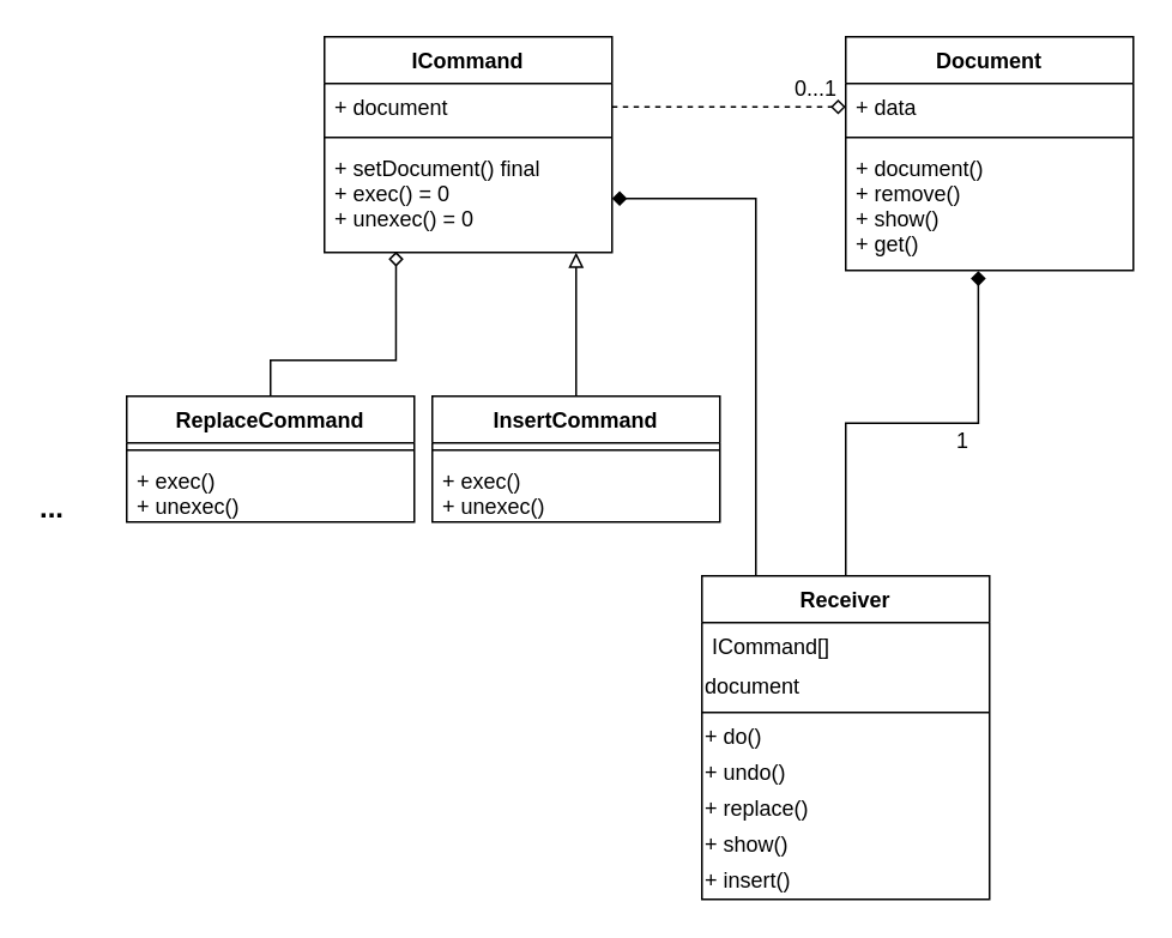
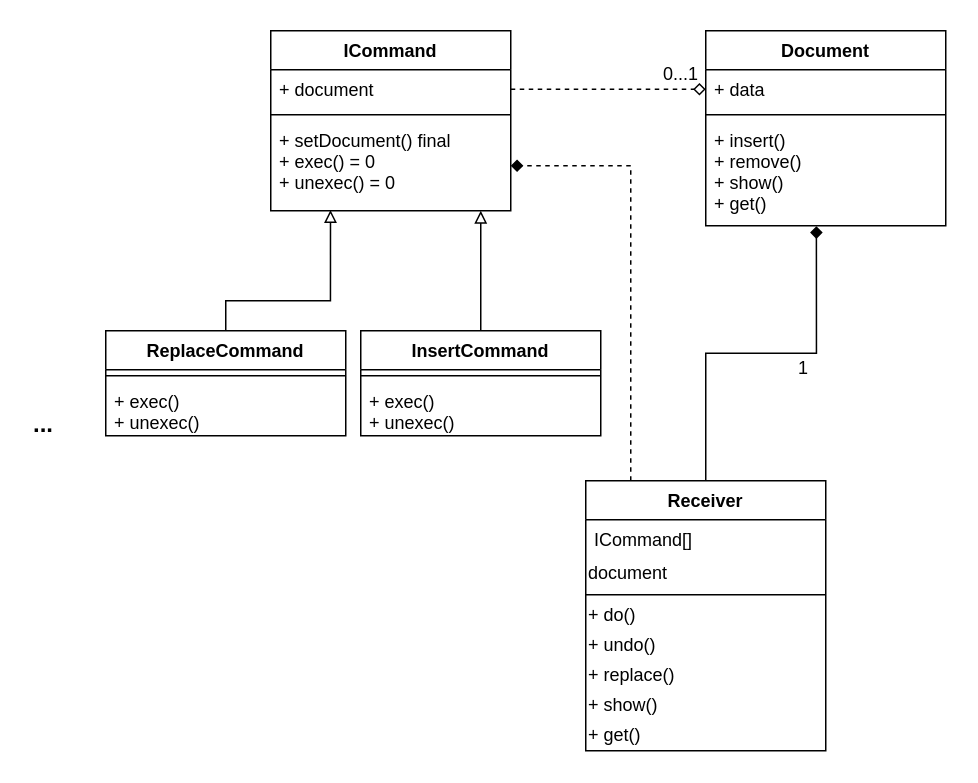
  <mxCell id="0" />
  <mxCell id="1" parent="0" />
  <mxCell id="2" value="Document" style="swimlane;fontStyle=1;align=center;verticalAlign=top;childLayout=stackLayout;horizontal=1;startSize=26;horizontalStack=0;resizeParent=1;resizeParentMax=0;resizeLast=0;collapsible=1;marginBottom=0;" vertex="1" parent="1"><mxGeometry x="470" y="20" width="160" height="130" as="geometry" /></mxCell>
  <mxCell id="3" value="+ data" style="text;strokeColor=none;fillColor=none;align=left;verticalAlign=top;spacingLeft=4;spacingRight=4;overflow=hidden;rotatable=0;points=[[0,0.5],[1,0.5]];portConstraint=eastwest;" vertex="1" parent="2"><mxGeometry y="26" width="160" height="26" as="geometry" /></mxCell>
  <mxCell id="4" value="" style="line;strokeWidth=1;fillColor=none;align=left;verticalAlign=middle;spacingTop=-1;spacingLeft=3;spacingRight=3;rotatable=0;labelPosition=right;points=[];portConstraint=eastwest;" vertex="1" parent="2"><mxGeometry y="52" width="160" height="8" as="geometry" /></mxCell>
- <mxCell id="5" value="+ document()&#10;+ remove()&#10;+ show()&#10;+ get()&#10;" style="text;strokeColor=none;fillColor=none;align=left;verticalAlign=top;spacingLeft=4;spacingRight=4;overflow=hidden;rotatable=0;points=[[0,0.5],[1,0.5]];portConstraint=eastwest;" vertex="1" parent="2"><mxGeometry y="60" width="160" height="70" as="geometry" /></mxCell>
+ <mxCell id="5" value="+ insert()&#10;+ remove()&#10;+ show()&#10;+ get()&#10;" style="text;strokeColor=none;fillColor=none;align=left;verticalAlign=top;spacingLeft=4;spacingRight=4;overflow=hidden;rotatable=0;points=[[0,0.5],[1,0.5]];portConstraint=eastwest;" vertex="1" parent="2"><mxGeometry y="60" width="160" height="70" as="geometry" /></mxCell>
  <mxCell id="6" style="edgeStyle=orthogonalEdgeStyle;rounded=0;orthogonalLoop=1;jettySize=auto;html=1;entryX=0;entryY=0.5;entryDx=0;entryDy=0;endArrow=diamond;endFill=0;dashed=1;" edge="1" parent="1" source="7" target="3"><mxGeometry relative="1" as="geometry"><Array as="points"><mxPoint x="380" y="59" /><mxPoint x="380" y="59" /></Array></mxGeometry></mxCell>
  <mxCell id="7" value="ICommand" style="swimlane;fontStyle=1;align=center;verticalAlign=top;childLayout=stackLayout;horizontal=1;startSize=26;horizontalStack=0;resizeParent=1;resizeParentMax=0;resizeLast=0;collapsible=1;marginBottom=0;" vertex="1" parent="1"><mxGeometry x="180" y="20" width="160" height="120" as="geometry" /></mxCell>
  <mxCell id="8" value="+ document" style="text;strokeColor=none;fillColor=none;align=left;verticalAlign=top;spacingLeft=4;spacingRight=4;overflow=hidden;rotatable=0;points=[[0,0.5],[1,0.5]];portConstraint=eastwest;" vertex="1" parent="7"><mxGeometry y="26" width="160" height="26" as="geometry" /></mxCell>
  <mxCell id="9" value="" style="line;strokeWidth=1;fillColor=none;align=left;verticalAlign=middle;spacingTop=-1;spacingLeft=3;spacingRight=3;rotatable=0;labelPosition=right;points=[];portConstraint=eastwest;" vertex="1" parent="7"><mxGeometry y="52" width="160" height="8" as="geometry" /></mxCell>
  <mxCell id="10" value="+ setDocument() final&#10;+ exec() = 0&#10;+ unexec() = 0" style="text;strokeColor=none;fillColor=none;align=left;verticalAlign=top;spacingLeft=4;spacingRight=4;overflow=hidden;rotatable=0;points=[[0,0.5],[1,0.5]];portConstraint=eastwest;" vertex="1" parent="7"><mxGeometry y="60" width="160" height="60" as="geometry" /></mxCell>
- <mxCell id="11" style="edgeStyle=orthogonalEdgeStyle;rounded=0;orthogonalLoop=1;jettySize=auto;html=1;endArrow=diamond;endFill=0;entryX=0.249;entryY=0.992;entryDx=0;entryDy=0;entryPerimeter=0;" edge="1" parent="1" source="12" target="10"><mxGeometry relative="1" as="geometry"><mxPoint x="201" y="143" as="targetPoint" /><Array as="points"><mxPoint x="150" y="200" /><mxPoint x="220" y="200" /></Array></mxGeometry></mxCell>
+ <mxCell id="11" style="edgeStyle=orthogonalEdgeStyle;rounded=0;orthogonalLoop=1;jettySize=auto;html=1;endArrow=block;endFill=0;entryX=0.249;entryY=0.992;entryDx=0;entryDy=0;entryPerimeter=0;" edge="1" parent="1" source="12" target="10"><mxGeometry relative="1" as="geometry"><mxPoint x="201" y="143" as="targetPoint" /><Array as="points"><mxPoint x="150" y="200" /><mxPoint x="220" y="200" /></Array></mxGeometry></mxCell>
  <mxCell id="12" value="ReplaceCommand" style="swimlane;fontStyle=1;align=center;verticalAlign=top;childLayout=stackLayout;horizontal=1;startSize=26;horizontalStack=0;resizeParent=1;resizeParentMax=0;resizeLast=0;collapsible=1;marginBottom=0;" vertex="1" parent="1"><mxGeometry x="70" y="220" width="160" height="70" as="geometry" /></mxCell>
  <mxCell id="13" value="" style="line;strokeWidth=1;fillColor=none;align=left;verticalAlign=middle;spacingTop=-1;spacingLeft=3;spacingRight=3;rotatable=0;labelPosition=right;points=[];portConstraint=eastwest;" vertex="1" parent="12"><mxGeometry y="26" width="160" height="8" as="geometry" /></mxCell>
  <mxCell id="14" value="+ exec()&#10;+ unexec()" style="text;strokeColor=none;fillColor=none;align=left;verticalAlign=top;spacingLeft=4;spacingRight=4;overflow=hidden;rotatable=0;points=[[0,0.5],[1,0.5]];portConstraint=eastwest;" vertex="1" parent="12"><mxGeometry y="34" width="160" height="36" as="geometry" /></mxCell>
  <mxCell id="15" style="edgeStyle=orthogonalEdgeStyle;rounded=0;orthogonalLoop=1;jettySize=auto;html=1;endArrow=block;endFill=0;" edge="1" parent="1" source="16"><mxGeometry relative="1" as="geometry"><mxPoint x="320" y="140" as="targetPoint" /><Array as="points"><mxPoint x="320" y="140" /></Array></mxGeometry></mxCell>
  <mxCell id="16" value="InsertCommand" style="swimlane;fontStyle=1;align=center;verticalAlign=top;childLayout=stackLayout;horizontal=1;startSize=26;horizontalStack=0;resizeParent=1;resizeParentMax=0;resizeLast=0;collapsible=1;marginBottom=0;" vertex="1" parent="1"><mxGeometry x="240" y="220" width="160" height="70" as="geometry" /></mxCell>
  <mxCell id="17" value="" style="line;strokeWidth=1;fillColor=none;align=left;verticalAlign=middle;spacingTop=-1;spacingLeft=3;spacingRight=3;rotatable=0;labelPosition=right;points=[];portConstraint=eastwest;" vertex="1" parent="16"><mxGeometry y="26" width="160" height="8" as="geometry" /></mxCell>
  <mxCell id="18" value="+ exec()&#10;+ unexec()" style="text;strokeColor=none;fillColor=none;align=left;verticalAlign=top;spacingLeft=4;spacingRight=4;overflow=hidden;rotatable=0;points=[[0,0.5],[1,0.5]];portConstraint=eastwest;" vertex="1" parent="16"><mxGeometry y="34" width="160" height="36" as="geometry" /></mxCell>
  <mxCell id="19" value="0...1" style="text;html=1;resizable=0;points=[];autosize=1;align=left;verticalAlign=top;spacingTop=-4;" vertex="1" parent="1"><mxGeometry x="440" y="39" width="160" height="20" as="geometry" /></mxCell>
  <mxCell id="20" style="edgeStyle=orthogonalEdgeStyle;rounded=0;orthogonalLoop=1;jettySize=auto;html=1;entryX=0.461;entryY=1.005;entryDx=0;entryDy=0;entryPerimeter=0;endArrow=diamond;endFill=1;" edge="1" parent="1" source="22" target="5"><mxGeometry relative="1" as="geometry" /></mxCell>
- <mxCell id="21" style="edgeStyle=orthogonalEdgeStyle;rounded=0;orthogonalLoop=1;jettySize=auto;html=1;entryX=1;entryY=0.5;entryDx=0;entryDy=0;endArrow=diamond;endFill=1;" edge="1" parent="1" source="22" target="10"><mxGeometry relative="1" as="geometry"><Array as="points"><mxPoint x="420" y="110" /></Array></mxGeometry></mxCell>
+ <mxCell id="21" style="edgeStyle=orthogonalEdgeStyle;rounded=0;orthogonalLoop=1;jettySize=auto;html=1;entryX=1;entryY=0.5;entryDx=0;entryDy=0;endArrow=diamond;endFill=1;dashed=1;" edge="1" parent="1" source="22" target="10"><mxGeometry relative="1" as="geometry"><Array as="points"><mxPoint x="420" y="110" /></Array></mxGeometry></mxCell>
  <mxCell id="22" value="Receiver" style="swimlane;fontStyle=1;align=center;verticalAlign=top;childLayout=stackLayout;horizontal=1;startSize=26;horizontalStack=0;resizeParent=1;resizeParentMax=0;resizeLast=0;collapsible=1;marginBottom=0;" vertex="1" parent="1"><mxGeometry x="390" y="320" width="160" height="180" as="geometry" /></mxCell>
  <mxCell id="23" value="ICommand[]" style="text;strokeColor=none;fillColor=none;align=left;verticalAlign=top;spacingLeft=4;spacingRight=4;overflow=hidden;rotatable=0;points=[[0,0.5],[1,0.5]];portConstraint=eastwest;" vertex="1" parent="22"><mxGeometry y="26" width="160" height="26" as="geometry" /></mxCell>
  <mxCell id="24" value="document" style="text;html=1;resizable=0;points=[];autosize=1;align=left;verticalAlign=top;spacingTop=-4;" vertex="1" parent="22"><mxGeometry y="52" width="160" height="20" as="geometry" /></mxCell>
  <mxCell id="25" value="" style="line;strokeWidth=1;fillColor=none;align=left;verticalAlign=middle;spacingTop=-1;spacingLeft=3;spacingRight=3;rotatable=0;labelPosition=right;points=[];portConstraint=eastwest;" vertex="1" parent="22"><mxGeometry y="72" width="160" height="8" as="geometry" /></mxCell>
  <mxCell id="26" value="+ do()" style="text;html=1;resizable=0;points=[];autosize=1;align=left;verticalAlign=top;spacingTop=-4;" vertex="1" parent="22"><mxGeometry y="80" width="160" height="20" as="geometry" /></mxCell>
  <mxCell id="27" value="+ undo()" style="text;html=1;resizable=0;points=[];autosize=1;align=left;verticalAlign=top;spacingTop=-4;" vertex="1" parent="22"><mxGeometry y="100" width="160" height="20" as="geometry" /></mxCell>
  <mxCell id="28" value="+ replace()" style="text;html=1;resizable=0;points=[];autosize=1;align=left;verticalAlign=top;spacingTop=-4;" vertex="1" parent="22"><mxGeometry y="120" width="160" height="20" as="geometry" /></mxCell>
  <mxCell id="29" value="+ show()" style="text;html=1;resizable=0;points=[];autosize=1;align=left;verticalAlign=top;spacingTop=-4;" vertex="1" parent="22"><mxGeometry y="140" width="160" height="20" as="geometry" /></mxCell>
- <mxCell id="30" value="+ insert()" style="text;html=1;resizable=0;points=[];autosize=1;align=left;verticalAlign=top;spacingTop=-4;" vertex="1" parent="22"><mxGeometry y="160" width="160" height="20" as="geometry" /></mxCell>
+ <mxCell id="30" value="+ get()" style="text;html=1;resizable=0;points=[];autosize=1;align=left;verticalAlign=top;spacingTop=-4;" vertex="1" parent="22"><mxGeometry y="160" width="160" height="20" as="geometry" /></mxCell>
  <mxCell id="31" value="&lt;b&gt;&lt;font style=&quot;font-size: 16px&quot;&gt;...&lt;/font&gt;&lt;/b&gt;" style="text;html=1;resizable=0;points=[];autosize=1;align=left;verticalAlign=top;spacingTop=-4;" vertex="1" parent="1"><mxGeometry x="20" y="270" width="30" height="20" as="geometry" /></mxCell>
  <mxCell id="32" value="1" style="text;html=1;resizable=0;points=[];autosize=1;align=left;verticalAlign=top;spacingTop=-4;" vertex="1" parent="1"><mxGeometry x="530" y="235" width="20" height="20" as="geometry" /></mxCell>
